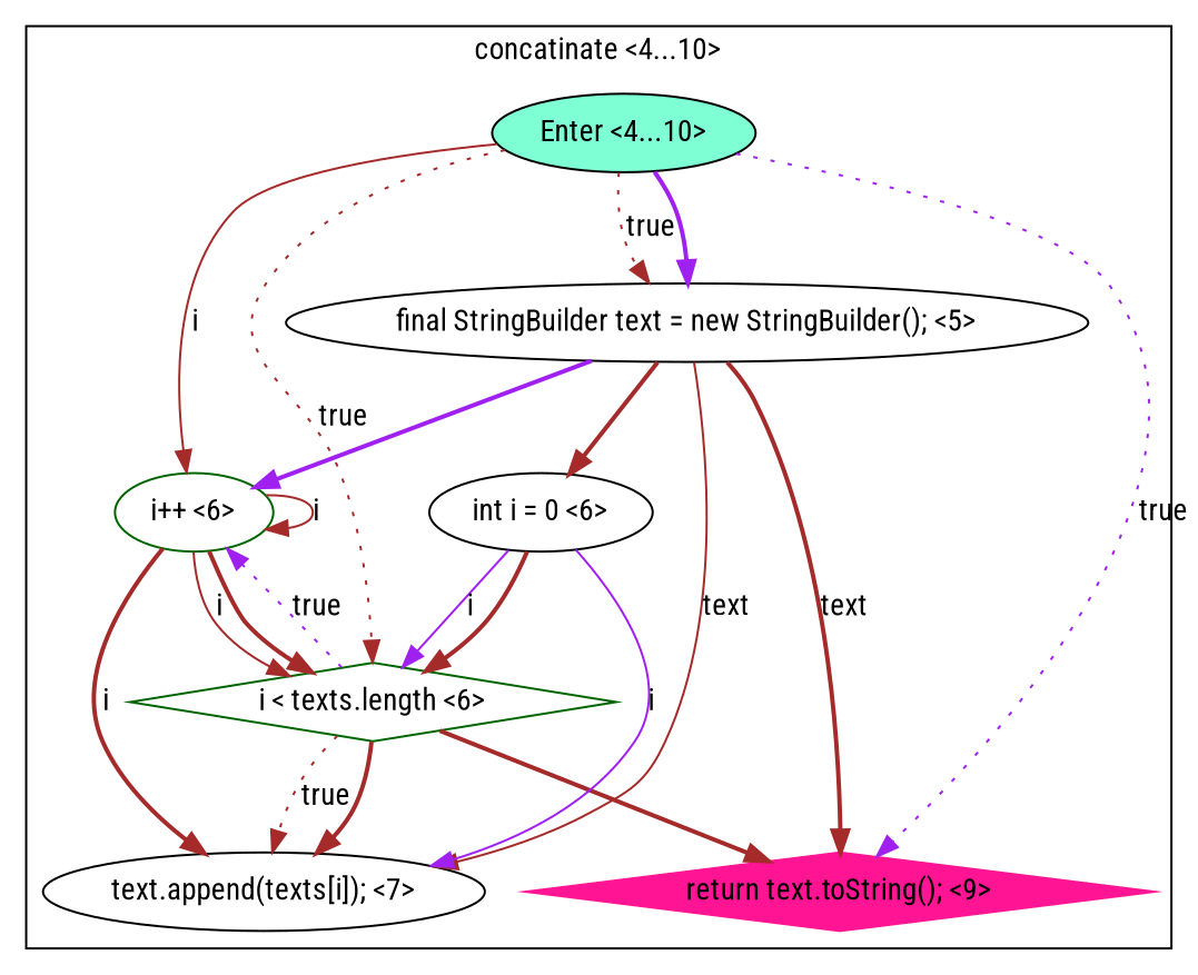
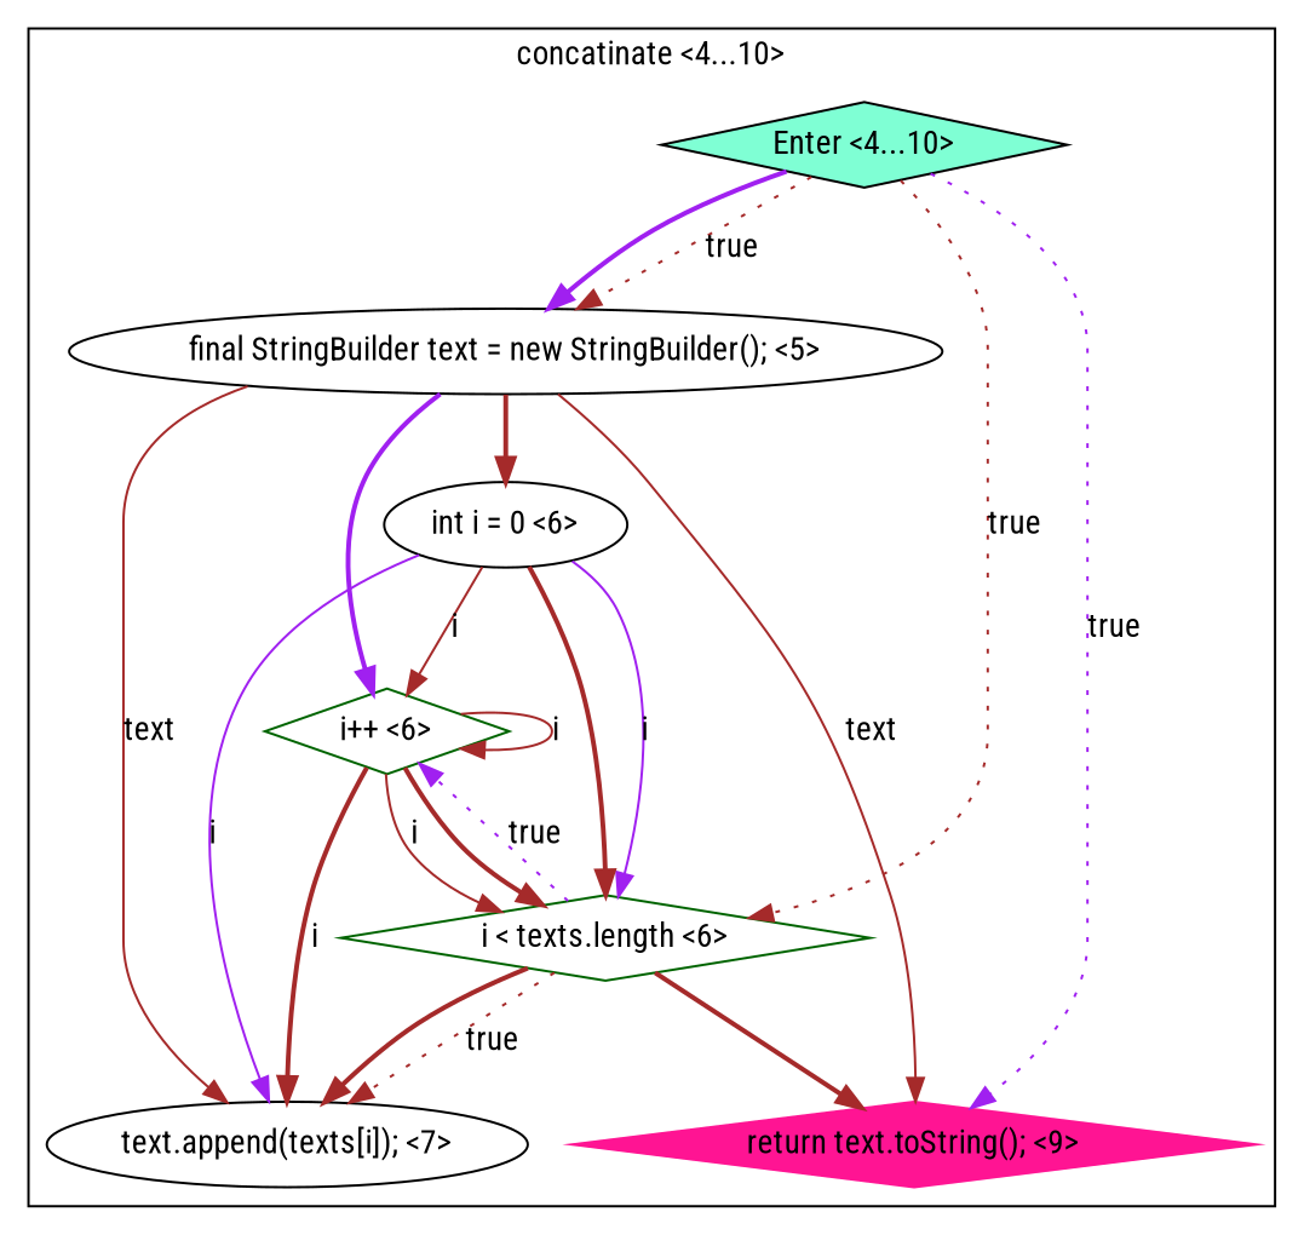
  digraph {
    fontname="Roboto Condensed"
    node [color=black fillcolor=white fontname="Roboto Condensed" shape=ellipse style=filled]
    edge [color=brown fontname="Roboto Condensed" style=bold]
    n1 [label="text.append(texts[i]); <7>"]
-   n2 [color=darkgreen label="i++ <6>"]
+   n2 [color=darkgreen label="i++ <6>" shape=diamond]
    n3 [color=darkgreen label="i < texts.length <6>" shape=diamond]
    n4 [label="final StringBuilder text = new StringBuilder(); <5>"]
    n5 [color=deeppink fillcolor=deeppink label="return text.toString(); <9>" shape=diamond]
    n6 [label="int i = 0 <6>"]
-   n7 [fillcolor=aquamarine label="Enter <4...10>"]
+   n7 [fillcolor=aquamarine label="Enter <4...10>" shape=diamond]
    subgraph cluster_1 {
      label="concatinate <4...10>"
      n1
      n2
      n3
      n4
      n5
      n6
      n7
    }
    n2 -> n1 [label=i]
    n2 -> n2 [label=i style=solid]
    n2 -> n3 [label=i style=solid]
    n2 -> n3
    n3 -> n1 [label=true style=dotted]
    n3 -> n1
    n3 -> n2 [color=purple label=true style=dotted]
    n3 -> n5
    n4 -> n1 [label=text style=solid]
    n4 -> n2 [color=purple]
-   n4 -> n5 [label=text]
+   n4 -> n5 [label=text style=solid]
    n4 -> n6
    n6 -> n1 [color=purple label=i style=solid]
-   n7 -> n2 [label=i style=solid]
+   n6 -> n2 [label=i style=solid]
    n6 -> n3 [color=purple label=i style=solid]
    n6 -> n3
    n7 -> n3 [label=true style=dotted]
    n7 -> n4 [label=true style=dotted]
    n7 -> n4 [color=purple]
    n7 -> n5 [color=purple label=true style=dotted]
  }
